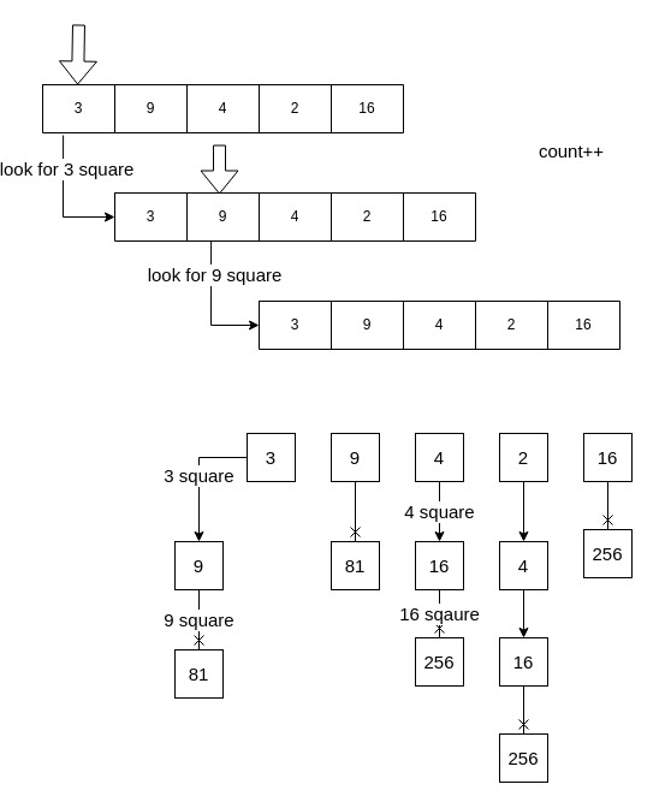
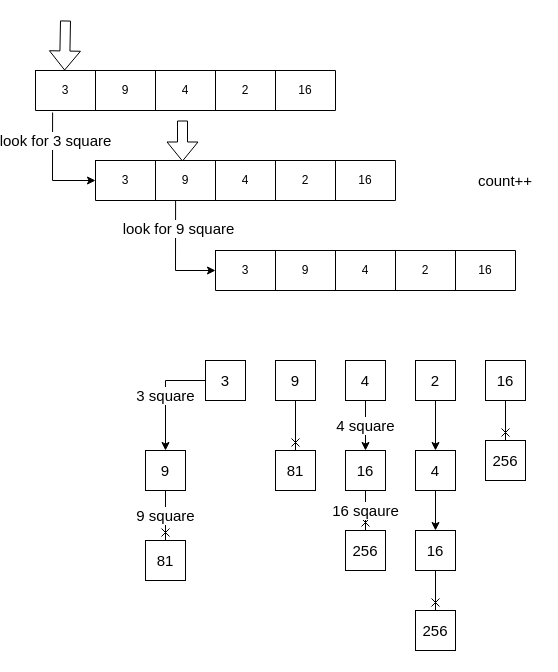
  <mxCell id="0" />
  <mxCell id="1" parent="0" />
  <mxCell id="2" value="" style="shape=table;startSize=0;container=1;collapsible=0;childLayout=tableLayout;" vertex="1" parent="1"><mxGeometry x="20" y="70" width="300" height="40" as="geometry" /></mxCell>
  <mxCell id="3" value="" style="shape=tableRow;horizontal=0;startSize=0;swimlaneHead=0;swimlaneBody=0;top=0;left=0;bottom=0;right=0;collapsible=0;dropTarget=0;fillColor=none;points=[[0,0.5],[1,0.5]];portConstraint=eastwest;" vertex="1" parent="2"><mxGeometry width="300" height="40" as="geometry" /></mxCell>
  <mxCell id="4" value="3" style="shape=partialRectangle;html=1;whiteSpace=wrap;connectable=0;overflow=hidden;fillColor=none;top=0;left=0;bottom=0;right=0;pointerEvents=1;" vertex="1" parent="3"><mxGeometry width="60" height="40" as="geometry"><mxRectangle width="60" height="40" as="alternateBounds" /></mxGeometry></mxCell>
  <mxCell id="5" value="9" style="shape=partialRectangle;html=1;whiteSpace=wrap;connectable=0;overflow=hidden;fillColor=none;top=0;left=0;bottom=0;right=0;pointerEvents=1;" vertex="1" parent="3"><mxGeometry x="60" width="60" height="40" as="geometry"><mxRectangle width="60" height="40" as="alternateBounds" /></mxGeometry></mxCell>
  <mxCell id="6" value="4" style="shape=partialRectangle;html=1;whiteSpace=wrap;connectable=0;overflow=hidden;fillColor=none;top=0;left=0;bottom=0;right=0;pointerEvents=1;" vertex="1" parent="3"><mxGeometry x="120" width="60" height="40" as="geometry"><mxRectangle width="60" height="40" as="alternateBounds" /></mxGeometry></mxCell>
  <mxCell id="7" value="2" style="shape=partialRectangle;html=1;whiteSpace=wrap;connectable=0;overflow=hidden;fillColor=none;top=0;left=0;bottom=0;right=0;pointerEvents=1;" vertex="1" parent="3"><mxGeometry x="180" width="60" height="40" as="geometry"><mxRectangle width="60" height="40" as="alternateBounds" /></mxGeometry></mxCell>
  <mxCell id="8" value="16" style="shape=partialRectangle;html=1;whiteSpace=wrap;connectable=0;overflow=hidden;fillColor=none;top=0;left=0;bottom=0;right=0;pointerEvents=1;" vertex="1" parent="3"><mxGeometry x="240" width="60" height="40" as="geometry"><mxRectangle width="60" height="40" as="alternateBounds" /></mxGeometry></mxCell>
  <mxCell id="9" value="" style="shape=flexArrow;endArrow=classic;html=1;rounded=0;entryX=0.097;entryY=0;entryDx=0;entryDy=0;entryPerimeter=0;" edge="1" parent="1" target="3"><mxGeometry width="50" height="50" relative="1" as="geometry"><mxPoint x="50" y="20" as="sourcePoint" /><mxPoint x="540" y="390" as="targetPoint" /></mxGeometry></mxCell>
  <mxCell id="10" value="&lt;font style=&quot;font-size: 15px;&quot;&gt;look for 3 square&lt;/font&gt;" style="endArrow=classic;html=1;rounded=0;exitX=0.057;exitY=1.05;exitDx=0;exitDy=0;exitPerimeter=0;entryX=0;entryY=0.5;entryDx=0;entryDy=0;" edge="1" parent="1" source="3"><mxGeometry x="-0.496" y="3" width="50" height="50" relative="1" as="geometry"><mxPoint x="490" y="440" as="sourcePoint" /><mxPoint x="80" y="180" as="targetPoint" /><Array as="points"><mxPoint x="37" y="180" /></Array><mxPoint as="offset" /></mxGeometry></mxCell>
  <mxCell id="11" value="" style="shape=flexArrow;endArrow=classic;html=1;rounded=0;fontSize=15;entryX=0.29;entryY=0.025;entryDx=0;entryDy=0;entryPerimeter=0;" edge="1" parent="1" target="13"><mxGeometry width="50" height="50" relative="1" as="geometry"><mxPoint x="167" y="120" as="sourcePoint" /><mxPoint x="109.04" y="160" as="targetPoint" /></mxGeometry></mxCell>
  <mxCell id="12" value="" style="shape=table;startSize=0;container=1;collapsible=0;childLayout=tableLayout;" vertex="1" parent="1"><mxGeometry x="80" y="160" width="300" height="40" as="geometry" /></mxCell>
  <mxCell id="13" value="" style="shape=tableRow;horizontal=0;startSize=0;swimlaneHead=0;swimlaneBody=0;top=0;left=0;bottom=0;right=0;collapsible=0;dropTarget=0;fillColor=none;points=[[0,0.5],[1,0.5]];portConstraint=eastwest;" vertex="1" parent="12"><mxGeometry width="300" height="40" as="geometry" /></mxCell>
  <mxCell id="14" value="3" style="shape=partialRectangle;html=1;whiteSpace=wrap;connectable=0;overflow=hidden;fillColor=none;top=0;left=0;bottom=0;right=0;pointerEvents=1;" vertex="1" parent="13"><mxGeometry width="60" height="40" as="geometry"><mxRectangle width="60" height="40" as="alternateBounds" /></mxGeometry></mxCell>
  <mxCell id="15" value="9" style="shape=partialRectangle;html=1;whiteSpace=wrap;connectable=0;overflow=hidden;fillColor=none;top=0;left=0;bottom=0;right=0;pointerEvents=1;" vertex="1" parent="13"><mxGeometry x="60" width="60" height="40" as="geometry"><mxRectangle width="60" height="40" as="alternateBounds" /></mxGeometry></mxCell>
  <mxCell id="16" value="4" style="shape=partialRectangle;html=1;whiteSpace=wrap;connectable=0;overflow=hidden;fillColor=none;top=0;left=0;bottom=0;right=0;pointerEvents=1;" vertex="1" parent="13"><mxGeometry x="120" width="60" height="40" as="geometry"><mxRectangle width="60" height="40" as="alternateBounds" /></mxGeometry></mxCell>
  <mxCell id="17" value="2" style="shape=partialRectangle;html=1;whiteSpace=wrap;connectable=0;overflow=hidden;fillColor=none;top=0;left=0;bottom=0;right=0;pointerEvents=1;" vertex="1" parent="13"><mxGeometry x="180" width="60" height="40" as="geometry"><mxRectangle width="60" height="40" as="alternateBounds" /></mxGeometry></mxCell>
  <mxCell id="18" value="16" style="shape=partialRectangle;html=1;whiteSpace=wrap;connectable=0;overflow=hidden;fillColor=none;top=0;left=0;bottom=0;right=0;pointerEvents=1;" vertex="1" parent="13"><mxGeometry x="240" width="60" height="40" as="geometry"><mxRectangle width="60" height="40" as="alternateBounds" /></mxGeometry></mxCell>
  <mxCell id="19" value="" style="shape=table;startSize=0;container=1;collapsible=0;childLayout=tableLayout;" vertex="1" parent="1"><mxGeometry x="200" y="250" width="300" height="40" as="geometry" /></mxCell>
  <mxCell id="20" value="" style="shape=tableRow;horizontal=0;startSize=0;swimlaneHead=0;swimlaneBody=0;top=0;left=0;bottom=0;right=0;collapsible=0;dropTarget=0;fillColor=none;points=[[0,0.5],[1,0.5]];portConstraint=eastwest;" vertex="1" parent="19"><mxGeometry width="300" height="40" as="geometry" /></mxCell>
  <mxCell id="21" value="3" style="shape=partialRectangle;html=1;whiteSpace=wrap;connectable=0;overflow=hidden;fillColor=none;top=0;left=0;bottom=0;right=0;pointerEvents=1;" vertex="1" parent="20"><mxGeometry width="60" height="40" as="geometry"><mxRectangle width="60" height="40" as="alternateBounds" /></mxGeometry></mxCell>
  <mxCell id="22" value="9" style="shape=partialRectangle;html=1;whiteSpace=wrap;connectable=0;overflow=hidden;fillColor=none;top=0;left=0;bottom=0;right=0;pointerEvents=1;" vertex="1" parent="20"><mxGeometry x="60" width="60" height="40" as="geometry"><mxRectangle width="60" height="40" as="alternateBounds" /></mxGeometry></mxCell>
  <mxCell id="23" value="4" style="shape=partialRectangle;html=1;whiteSpace=wrap;connectable=0;overflow=hidden;fillColor=none;top=0;left=0;bottom=0;right=0;pointerEvents=1;" vertex="1" parent="20"><mxGeometry x="120" width="60" height="40" as="geometry"><mxRectangle width="60" height="40" as="alternateBounds" /></mxGeometry></mxCell>
  <mxCell id="24" value="2" style="shape=partialRectangle;html=1;whiteSpace=wrap;connectable=0;overflow=hidden;fillColor=none;top=0;left=0;bottom=0;right=0;pointerEvents=1;" vertex="1" parent="20"><mxGeometry x="180" width="60" height="40" as="geometry"><mxRectangle width="60" height="40" as="alternateBounds" /></mxGeometry></mxCell>
  <mxCell id="25" value="16" style="shape=partialRectangle;html=1;whiteSpace=wrap;connectable=0;overflow=hidden;fillColor=none;top=0;left=0;bottom=0;right=0;pointerEvents=1;" vertex="1" parent="20"><mxGeometry x="240" width="60" height="40" as="geometry"><mxRectangle width="60" height="40" as="alternateBounds" /></mxGeometry></mxCell>
  <mxCell id="26" value="&lt;font style=&quot;font-size: 15px;&quot;&gt;look for 9 square&lt;/font&gt;" style="endArrow=classic;html=1;rounded=0;exitX=0.267;exitY=1;exitDx=0;exitDy=0;exitPerimeter=0;entryX=0;entryY=0.5;entryDx=0;entryDy=0;" edge="1" parent="1" source="13" target="20"><mxGeometry x="-0.496" y="3" width="50" height="50" relative="1" as="geometry"><mxPoint x="47.1" y="122" as="sourcePoint" /><mxPoint x="90" y="190" as="targetPoint" /><Array as="points"><mxPoint x="160" y="270" /></Array><mxPoint as="offset" /></mxGeometry></mxCell>
- <mxCell id="27" value="count++" style="text;html=1;strokeColor=none;fillColor=none;align=center;verticalAlign=middle;whiteSpace=wrap;rounded=0;fontSize=15;" vertex="1" parent="1"><mxGeometry x="430" y="110" width="60" height="30" as="geometry" /></mxCell>
+ <mxCell id="27" value="count++" style="text;html=1;strokeColor=none;fillColor=none;align=center;verticalAlign=middle;whiteSpace=wrap;rounded=0;fontSize=15;" vertex="1" parent="1"><mxGeometry x="460" y="165" width="60" height="30" as="geometry" /></mxCell>
  <mxCell id="28" value="3 square" style="edgeStyle=orthogonalEdgeStyle;rounded=0;orthogonalLoop=1;jettySize=auto;html=1;fontSize=15;" edge="1" parent="1" source="29" target="31"><mxGeometry relative="1" as="geometry" /></mxCell>
  <mxCell id="29" value="3" style="whiteSpace=wrap;html=1;aspect=fixed;fontSize=15;" vertex="1" parent="1"><mxGeometry x="190" y="360" width="40" height="40" as="geometry" /></mxCell>
  <mxCell id="30" value="9 square" style="edgeStyle=orthogonalEdgeStyle;rounded=0;orthogonalLoop=1;jettySize=auto;html=1;fontSize=15;endArrow=cross;endFill=0;" edge="1" parent="1" source="31" target="32"><mxGeometry relative="1" as="geometry" /></mxCell>
  <mxCell id="31" value="9" style="whiteSpace=wrap;html=1;aspect=fixed;fontSize=15;" vertex="1" parent="1"><mxGeometry x="130" y="450" width="40" height="40" as="geometry" /></mxCell>
  <mxCell id="32" value="81" style="whiteSpace=wrap;html=1;aspect=fixed;fontSize=15;" vertex="1" parent="1"><mxGeometry x="130" y="540" width="40" height="40" as="geometry" /></mxCell>
  <mxCell id="33" value="81" style="whiteSpace=wrap;html=1;aspect=fixed;fontSize=15;" vertex="1" parent="1"><mxGeometry x="260" y="450" width="40" height="40" as="geometry" /></mxCell>
  <mxCell id="34" style="edgeStyle=orthogonalEdgeStyle;rounded=0;orthogonalLoop=1;jettySize=auto;html=1;fontSize=15;endArrow=cross;endFill=0;" edge="1" parent="1" source="35" target="33"><mxGeometry relative="1" as="geometry" /></mxCell>
  <mxCell id="35" value="9" style="whiteSpace=wrap;html=1;aspect=fixed;fontSize=15;" vertex="1" parent="1"><mxGeometry x="260" y="360" width="40" height="40" as="geometry" /></mxCell>
  <mxCell id="36" value="4 square" style="edgeStyle=orthogonalEdgeStyle;rounded=0;orthogonalLoop=1;jettySize=auto;html=1;fontSize=15;" edge="1" parent="1" source="37" target="39"><mxGeometry relative="1" as="geometry" /></mxCell>
  <mxCell id="37" value="4" style="whiteSpace=wrap;html=1;aspect=fixed;fontSize=15;" vertex="1" parent="1"><mxGeometry x="330" y="360" width="40" height="40" as="geometry" /></mxCell>
  <mxCell id="38" value="16 sqaure" style="edgeStyle=orthogonalEdgeStyle;rounded=0;orthogonalLoop=1;jettySize=auto;html=1;entryX=0.5;entryY=0;entryDx=0;entryDy=0;fontSize=15;endArrow=cross;endFill=0;" edge="1" parent="1" source="39" target="40"><mxGeometry relative="1" as="geometry" /></mxCell>
  <mxCell id="39" value="16" style="whiteSpace=wrap;html=1;aspect=fixed;fontSize=15;" vertex="1" parent="1"><mxGeometry x="330" y="450" width="40" height="40" as="geometry" /></mxCell>
  <mxCell id="40" value="256" style="whiteSpace=wrap;html=1;aspect=fixed;fontSize=15;" vertex="1" parent="1"><mxGeometry x="330" y="530" width="40" height="40" as="geometry" /></mxCell>
  <mxCell id="41" style="edgeStyle=orthogonalEdgeStyle;rounded=0;orthogonalLoop=1;jettySize=auto;html=1;fontSize=15;" edge="1" parent="1" source="42" target="44"><mxGeometry relative="1" as="geometry" /></mxCell>
  <mxCell id="42" value="2" style="whiteSpace=wrap;html=1;aspect=fixed;fontSize=15;" vertex="1" parent="1"><mxGeometry x="400" y="360" width="40" height="40" as="geometry" /></mxCell>
  <mxCell id="43" style="edgeStyle=orthogonalEdgeStyle;rounded=0;orthogonalLoop=1;jettySize=auto;html=1;fontSize=15;" edge="1" parent="1" source="44" target="46"><mxGeometry relative="1" as="geometry" /></mxCell>
  <mxCell id="44" value="4" style="whiteSpace=wrap;html=1;aspect=fixed;fontSize=15;" vertex="1" parent="1"><mxGeometry x="400" y="450" width="40" height="40" as="geometry" /></mxCell>
  <mxCell id="45" style="edgeStyle=orthogonalEdgeStyle;rounded=0;orthogonalLoop=1;jettySize=auto;html=1;entryX=0.5;entryY=0;entryDx=0;entryDy=0;fontSize=15;endArrow=cross;endFill=0;" edge="1" parent="1" source="46" target="47"><mxGeometry relative="1" as="geometry" /></mxCell>
  <mxCell id="46" value="16" style="whiteSpace=wrap;html=1;aspect=fixed;fontSize=15;" vertex="1" parent="1"><mxGeometry x="400" y="530" width="40" height="40" as="geometry" /></mxCell>
  <mxCell id="47" value="256" style="whiteSpace=wrap;html=1;aspect=fixed;fontSize=15;" vertex="1" parent="1"><mxGeometry x="400" y="610" width="40" height="40" as="geometry" /></mxCell>
  <mxCell id="48" style="edgeStyle=orthogonalEdgeStyle;rounded=0;orthogonalLoop=1;jettySize=auto;html=1;entryX=0.5;entryY=0;entryDx=0;entryDy=0;fontSize=15;endArrow=cross;endFill=0;" edge="1" parent="1" source="49" target="50"><mxGeometry relative="1" as="geometry" /></mxCell>
  <mxCell id="49" value="16" style="whiteSpace=wrap;html=1;aspect=fixed;fontSize=15;" vertex="1" parent="1"><mxGeometry x="470" y="360" width="40" height="40" as="geometry" /></mxCell>
  <mxCell id="50" value="256" style="whiteSpace=wrap;html=1;aspect=fixed;fontSize=15;" vertex="1" parent="1"><mxGeometry x="470" y="440" width="40" height="40" as="geometry" /></mxCell>
